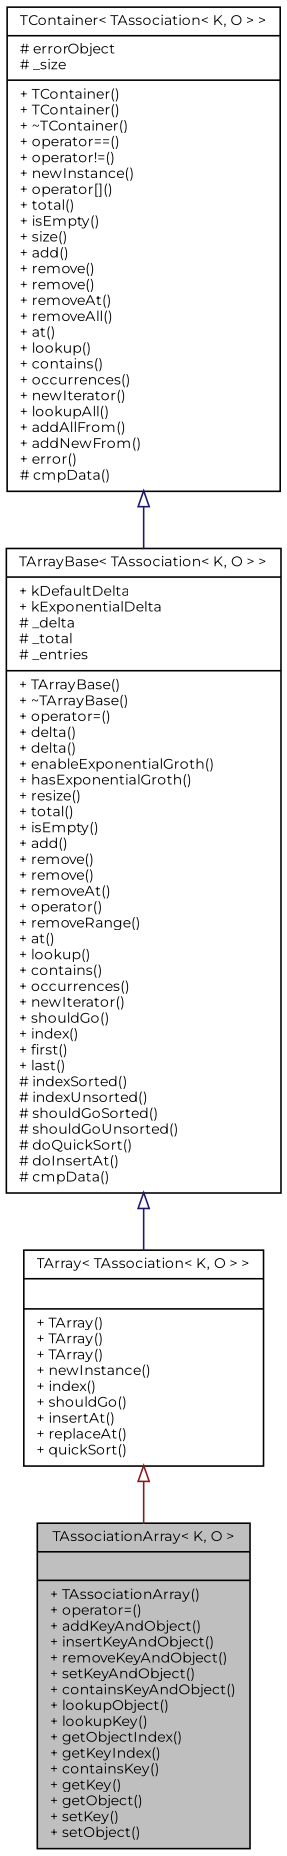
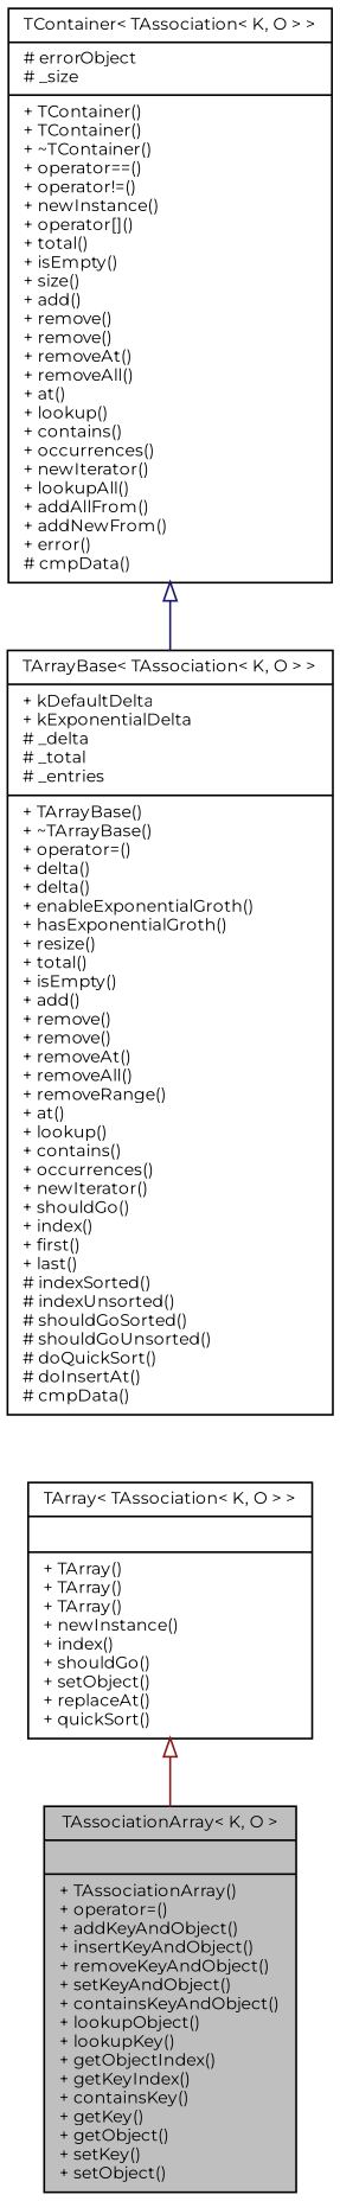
  digraph {
    fontname=Montserrat
    node [color=black fontname=Montserrat fontsize=9 shape=record]
    edge [arrowtail=empty color=midnightblue dir=back fontname=Montserrat fontsize=9 labelfontname=Arial labelfontsize=9 style=solid]
    n1 [fillcolor=grey75 fontcolor=black height=0.2 label="{TAssociationArray\< K, O \>\n||+ TAssociationArray()\l+ operator=()\l+ addKeyAndObject()\l+ insertKeyAndObject()\l+ removeKeyAndObject()\l+ setKeyAndObject()\l+ containsKeyAndObject()\l+ lookupObject()\l+ lookupKey()\l+ getObjectIndex()\l+ getKeyIndex()\l+ containsKey()\l+ getKey()\l+ getObject()\l+ setKey()\l+ setObject()\l}" style=filled width=0.4]
-   n2 [height=0.2 label="{TArray\< TAssociation\< K, O \> \>\n||+ TArray()\l+ TArray()\l+ TArray()\l+ newInstance()\l+ index()\l+ shouldGo()\l+ insertAt()\l+ replaceAt()\l+ quickSort()\l}" width=0.4]
-   n3 [height=0.2 label="{TArrayBase\< TAssociation\< K, O \> \>\n|+ kDefaultDelta\l+ kExponentialDelta\l# _delta\l# _total\l# _entries\l|+ TArrayBase()\l+ ~TArrayBase()\l+ operator=()\l+ delta()\l+ delta()\l+ enableExponentialGroth()\l+ hasExponentialGroth()\l+ resize()\l+ total()\l+ isEmpty()\l+ add()\l+ remove()\l+ remove()\l+ removeAt()\l+ operator()\l+ removeRange()\l+ at()\l+ lookup()\l+ contains()\l+ occurrences()\l+ newIterator()\l+ shouldGo()\l+ index()\l+ first()\l+ last()\l# indexSorted()\l# indexUnsorted()\l# shouldGoSorted()\l# shouldGoUnsorted()\l# doQuickSort()\l# doInsertAt()\l# cmpData()\l}" width=0.4]
+   n2 [height=0.2 label="{TArray\< TAssociation\< K, O \> \>\n||+ TArray()\l+ TArray()\l+ TArray()\l+ newInstance()\l+ index()\l+ shouldGo()\l+ setObject()\l+ replaceAt()\l+ quickSort()\l}" width=0.4]
+   n3 [height=0.2 label="{TArrayBase\< TAssociation\< K, O \> \>\n|+ kDefaultDelta\l+ kExponentialDelta\l# _delta\l# _total\l# _entries\l|+ TArrayBase()\l+ ~TArrayBase()\l+ operator=()\l+ delta()\l+ delta()\l+ enableExponentialGroth()\l+ hasExponentialGroth()\l+ resize()\l+ total()\l+ isEmpty()\l+ add()\l+ remove()\l+ remove()\l+ removeAt()\l+ removeAll()\l+ removeRange()\l+ at()\l+ lookup()\l+ contains()\l+ occurrences()\l+ newIterator()\l+ shouldGo()\l+ index()\l+ first()\l+ last()\l# indexSorted()\l# indexUnsorted()\l# shouldGoSorted()\l# shouldGoUnsorted()\l# doQuickSort()\l# doInsertAt()\l# cmpData()\l}" width=0.4]
    n4 [height=0.2 label="{TContainer\< TAssociation\< K, O \> \>\n|# errorObject\l# _size\l|+ TContainer()\l+ TContainer()\l+ ~TContainer()\l+ operator==()\l+ operator!=()\l+ newInstance()\l+ operator[]()\l+ total()\l+ isEmpty()\l+ size()\l+ add()\l+ remove()\l+ remove()\l+ removeAt()\l+ removeAll()\l+ at()\l+ lookup()\l+ contains()\l+ occurrences()\l+ newIterator()\l+ lookupAll()\l+ addAllFrom()\l+ addNewFrom()\l+ error()\l# cmpData()\l}" width=0.4]
    n2 -> n1 [color=firebrick4]
-   n3 -> n2
    n4 -> n3
  }
